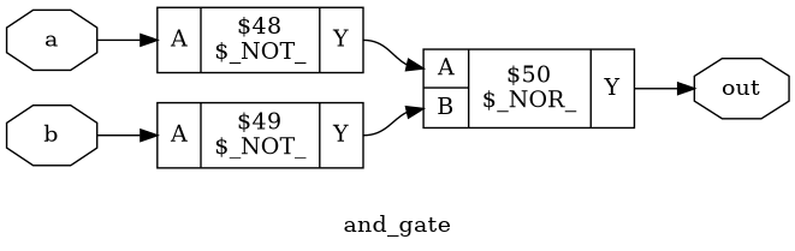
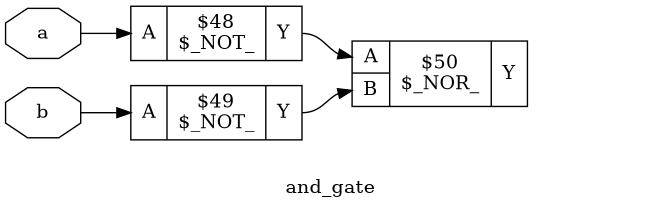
  digraph {
    label=and_gate
    rankdir=LR
    remincross=true
    node [shape=octagon]
    edge [color=black headport="p6:w" tailport="p7:e"]
    n1 [color=black fontcolor=black label=a]
    n2 [label="{{<p6> A}|$48\n$_NOT_|{<p7> Y}}" shape=record]
    n3 [color=black fontcolor=black label=b]
    n4 [label="{{<p6> A}|$49\n$_NOT_|{<p7> Y}}" shape=record]
-   n5 [color=black fontcolor=black label=out]
    n6 [label="{{<p6> A|<p10> B}|$50\n$_NOR_|{<p7> Y}}" shape=record]
    n1 -> n2 [tailport=e]
    n2 -> n6
    n3 -> n4 [tailport=e]
    n4 -> n6 [headport="p10:w"]
-   n6 -> n5 [headport=w]
  }
